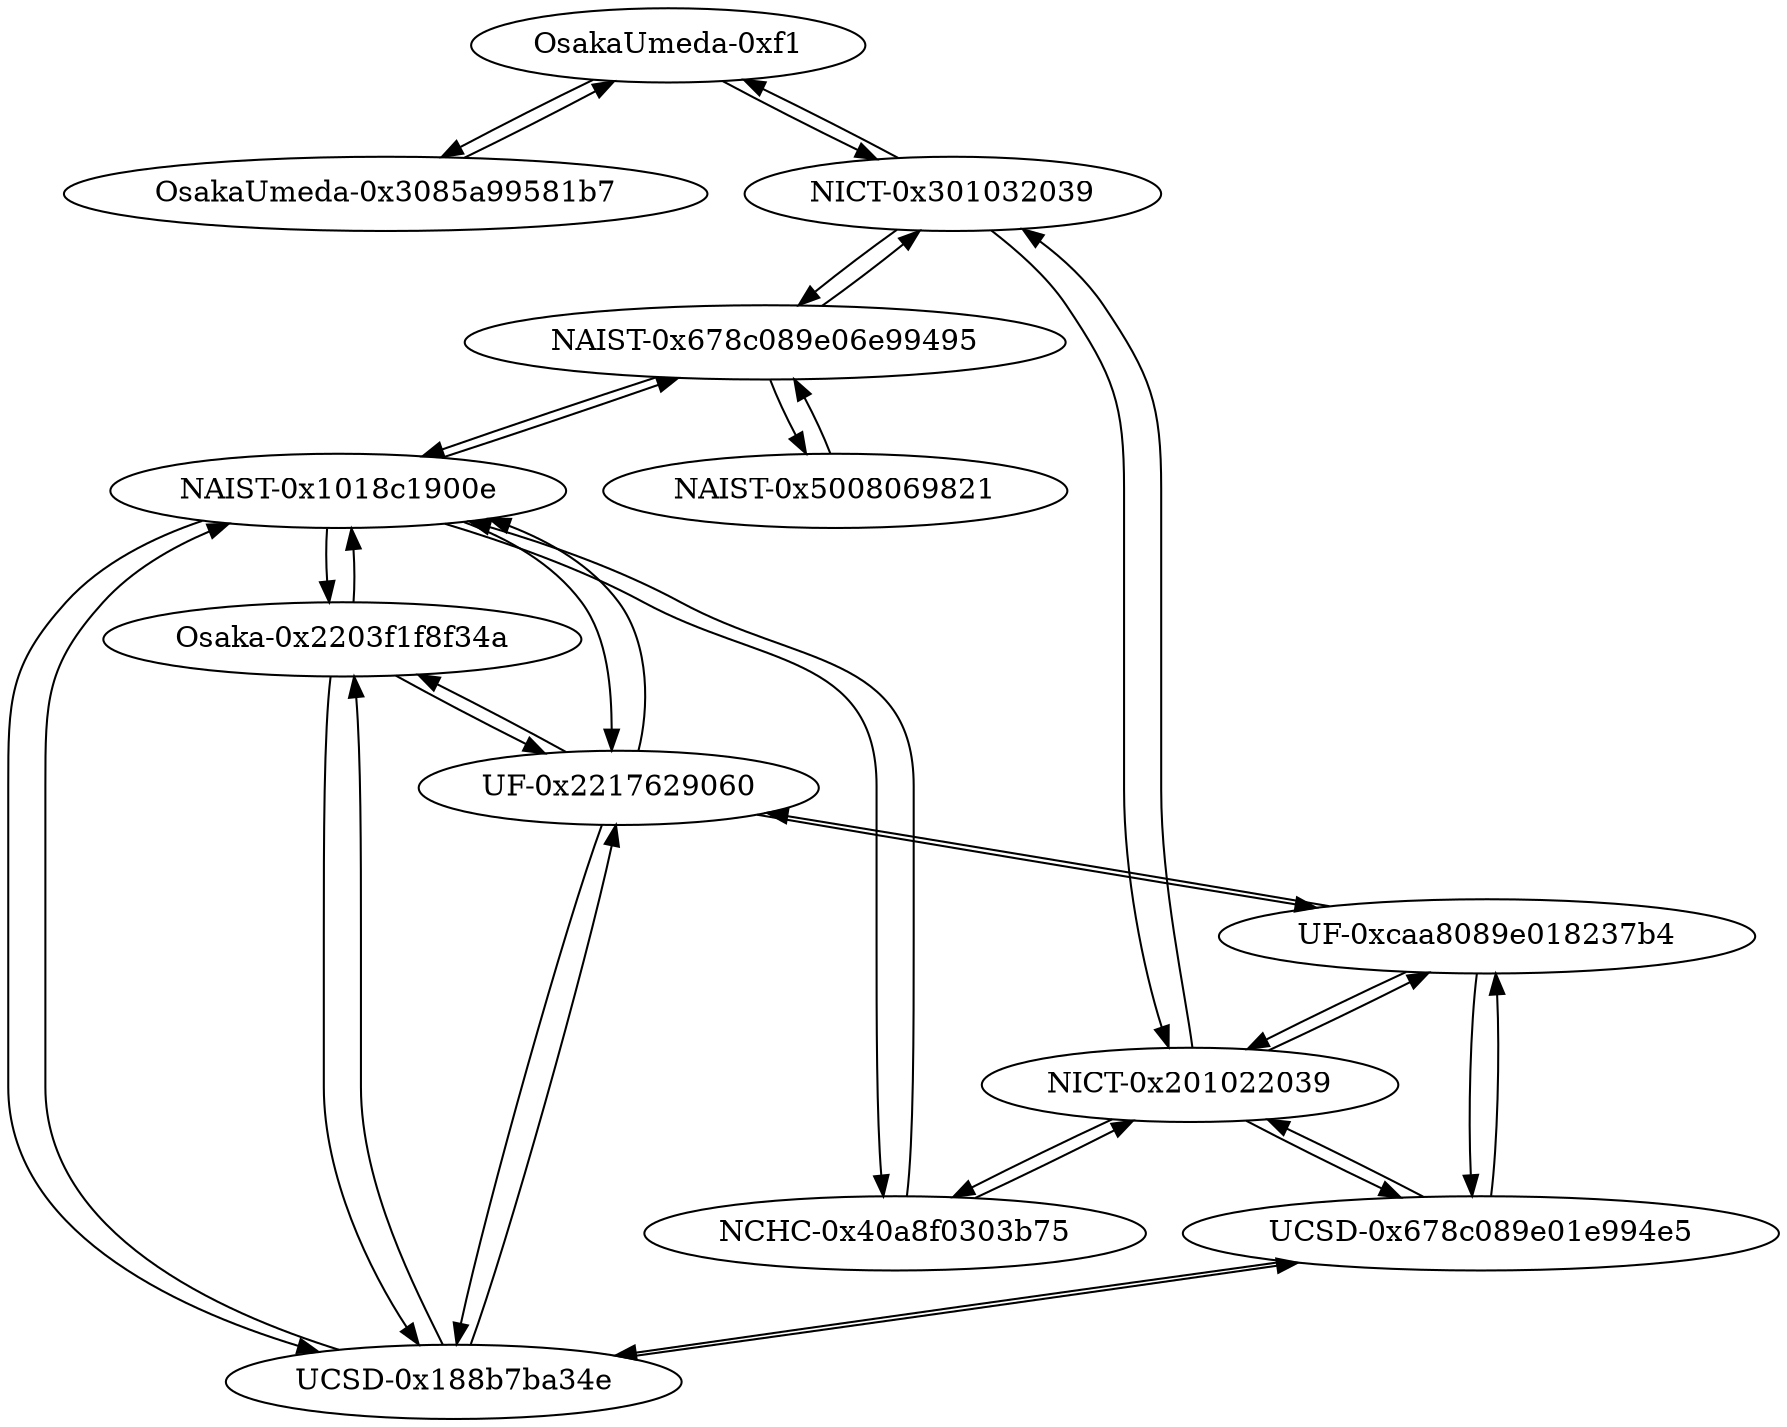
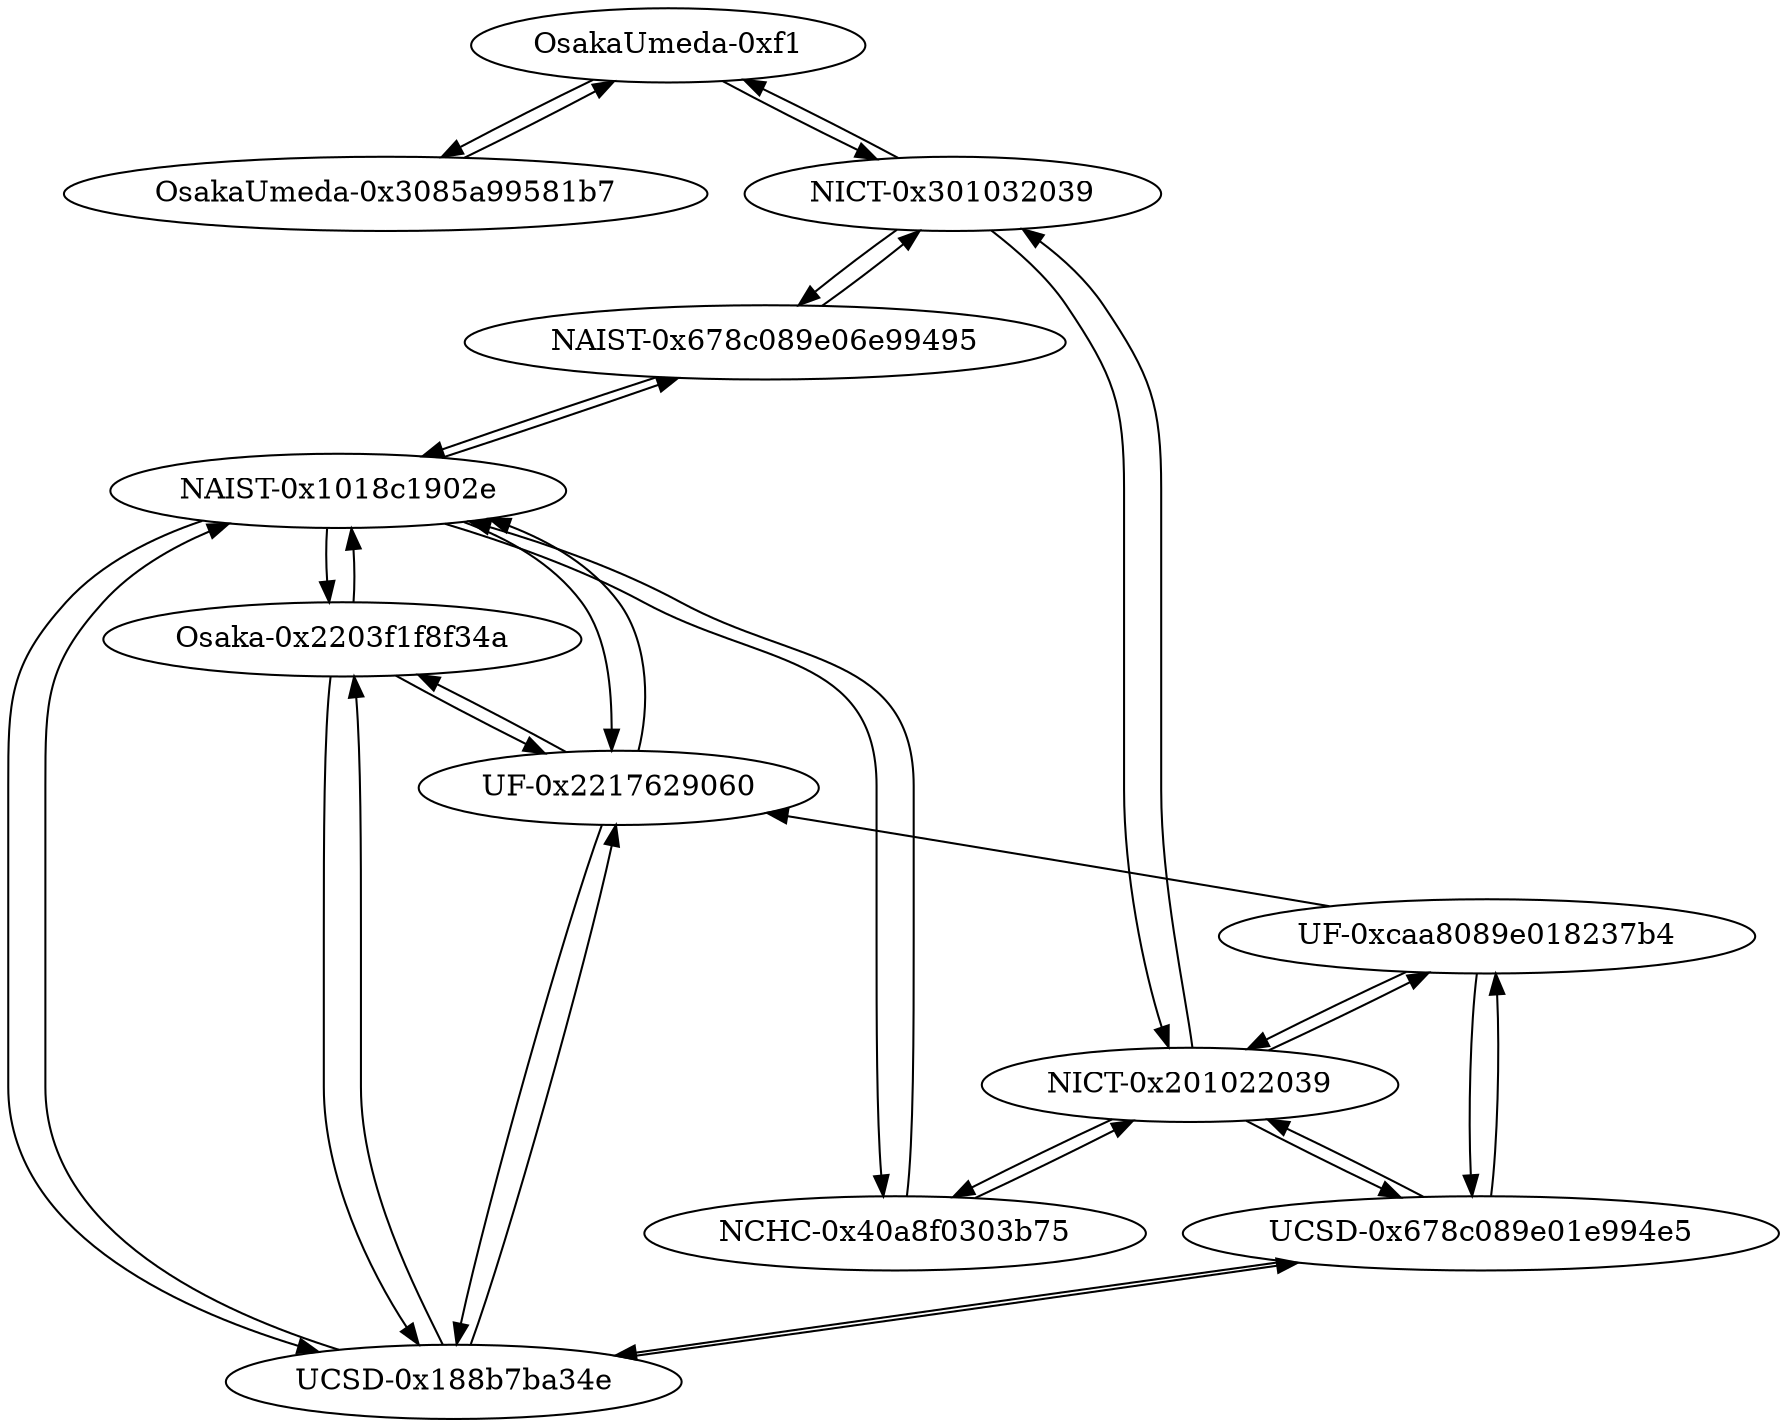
  digraph {
    fontname="DejaVu Serif"
    node [fontname="DejaVu Serif"]
    edge [fontname="DejaVu Serif"]
    "OsakaUmeda-0xf1"
    "OsakaUmeda-0x3085a99581b7"
    "NICT-0x201022039"
    "NICT-0x301032039"
    n5 [label="NAIST-0x678c089e06e99495"]
-   "NAIST-0x1018c1900e"
-   "NAIST-0x5008069821"
+   "NAIST-0x1018c1900e" [label="NAIST-0x1018c1902e"]
    "UCSD-0x678c089e01e994e5"
    "UCSD-0x188b7ba34e"
    "UF-0xcaa8089e018237b4"
    n11 [label="UF-0x2217629060"]
    "NCHC-0x40a8f0303b75"
    "Osaka-0x2203f1f8f34a"
    subgraph sub_1 {
    }
    subgraph sub_2 {
      "OsakaUmeda-0xf1"
      "OsakaUmeda-0x3085a99581b7"
    }
    subgraph sub_3 {
      "NICT-0x201022039"
      "NICT-0x301032039"
    }
    subgraph sub_4 {
      n5
      "NAIST-0x1018c1900e"
-     "NAIST-0x5008069821"
    }
    subgraph sub_5 {
      "UCSD-0x678c089e01e994e5"
      "UCSD-0x188b7ba34e"
    }
    subgraph sub_6 {
      "UF-0xcaa8089e018237b4"
      n11
    }
    subgraph sub_7 {
    }
    "OsakaUmeda-0xf1" -> "OsakaUmeda-0x3085a99581b7"
    "OsakaUmeda-0xf1" -> "NICT-0x301032039"
    "OsakaUmeda-0x3085a99581b7" -> "OsakaUmeda-0xf1"
    "NICT-0x201022039" -> "NICT-0x301032039"
    "NICT-0x201022039" -> "UCSD-0x678c089e01e994e5"
    "NICT-0x201022039" -> "UF-0xcaa8089e018237b4"
    "NICT-0x201022039" -> "NCHC-0x40a8f0303b75"
    "NICT-0x301032039" -> "OsakaUmeda-0xf1"
    "NICT-0x301032039" -> "NICT-0x201022039"
    "NICT-0x301032039" -> n5
    n5 -> "NICT-0x301032039"
    n5 -> "NAIST-0x1018c1900e"
-   n5 -> "NAIST-0x5008069821"
    "NAIST-0x1018c1900e" -> n5
    "NAIST-0x1018c1900e" -> "UCSD-0x188b7ba34e"
    "NAIST-0x1018c1900e" -> n11
    "NAIST-0x1018c1900e" -> "NCHC-0x40a8f0303b75"
    "NAIST-0x1018c1900e" -> "Osaka-0x2203f1f8f34a"
-   "NAIST-0x5008069821" -> n5
    "UCSD-0x678c089e01e994e5" -> "NICT-0x201022039"
    "UCSD-0x678c089e01e994e5" -> "UCSD-0x188b7ba34e"
    "UCSD-0x678c089e01e994e5" -> "UF-0xcaa8089e018237b4"
    "UCSD-0x188b7ba34e" -> "NAIST-0x1018c1900e"
    "UCSD-0x188b7ba34e" -> "UCSD-0x678c089e01e994e5"
    "UCSD-0x188b7ba34e" -> n11
    "UCSD-0x188b7ba34e" -> "Osaka-0x2203f1f8f34a"
    "UF-0xcaa8089e018237b4" -> "NICT-0x201022039"
    "UF-0xcaa8089e018237b4" -> "UCSD-0x678c089e01e994e5"
    "UF-0xcaa8089e018237b4" -> n11
    n11 -> "NAIST-0x1018c1900e"
    n11 -> "UCSD-0x188b7ba34e"
-   n11 -> "UF-0xcaa8089e018237b4"
    n11 -> "Osaka-0x2203f1f8f34a"
    "NCHC-0x40a8f0303b75" -> "NICT-0x201022039"
    "NCHC-0x40a8f0303b75" -> "NAIST-0x1018c1900e"
    "Osaka-0x2203f1f8f34a" -> "NAIST-0x1018c1900e"
    "Osaka-0x2203f1f8f34a" -> "UCSD-0x188b7ba34e"
    "Osaka-0x2203f1f8f34a" -> n11
  }
